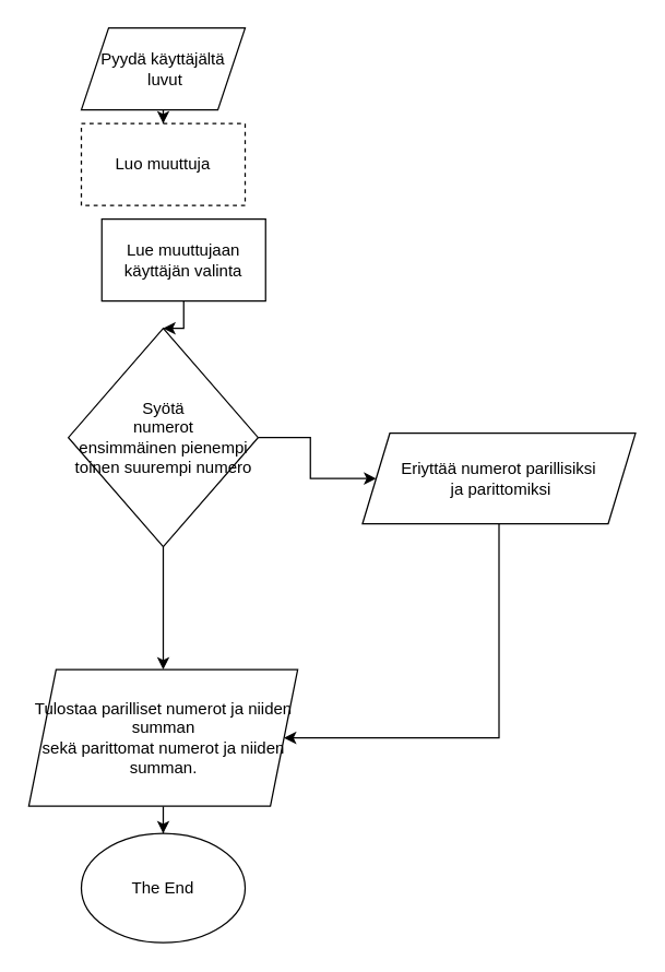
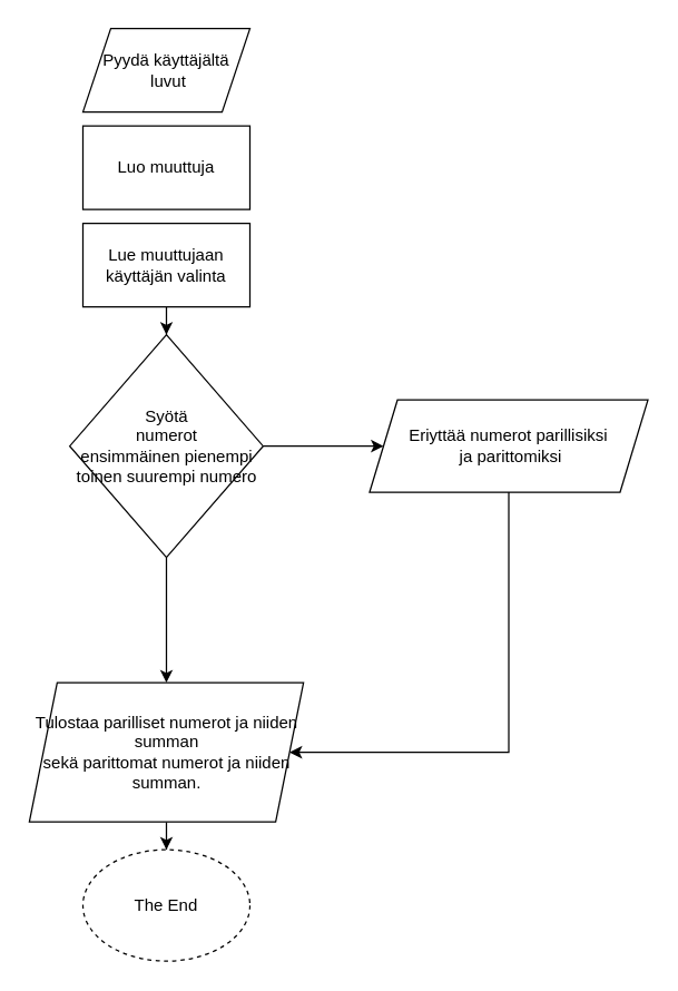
  <mxCell id="0" />
  <mxCell id="1" parent="0" />
- <mxCell id="2" value="" style="edgeStyle=orthogonalEdgeStyle;rounded=0;orthogonalLoop=1;jettySize=auto;html=1;" parent="1" source="3" target="4" edge="1"><mxGeometry relative="1" as="geometry" /></mxCell>
  <mxCell id="3" value="&lt;div&gt;Pyydä käyttäjältä&lt;/div&gt;&lt;div&gt;&amp;nbsp;luvut&lt;br&gt;&lt;/div&gt;" style="shape=parallelogram;perimeter=parallelogramPerimeter;whiteSpace=wrap;html=1;fixedSize=1;" parent="1" vertex="1"><mxGeometry x="59" y="20" width="120" height="60" as="geometry" /></mxCell>
- <mxCell id="4" value="Luo muuttuja" style="rounded=0;whiteSpace=wrap;html=1;dashed=1;" parent="1" vertex="1"><mxGeometry x="59" y="90" width="120" height="60" as="geometry" /></mxCell>
+ <mxCell id="4" value="Luo muuttuja" style="rounded=0;whiteSpace=wrap;html=1;" parent="1" vertex="1"><mxGeometry x="59" y="90" width="120" height="60" as="geometry" /></mxCell>
  <mxCell id="5" value="" style="edgeStyle=orthogonalEdgeStyle;rounded=0;orthogonalLoop=1;jettySize=auto;html=1;" parent="1" source="6" target="9" edge="1"><mxGeometry relative="1" as="geometry" /></mxCell>
- <mxCell id="6" value="&lt;div&gt;Lue muuttujaan&lt;/div&gt;&lt;div&gt;käyttäjän valinta&lt;br&gt;&lt;/div&gt;" style="rounded=0;whiteSpace=wrap;html=1;" parent="1" vertex="1"><mxGeometry x="74" y="160" width="120" height="60" as="geometry" /></mxCell>
+ <mxCell id="6" value="&lt;div&gt;Lue muuttujaan&lt;/div&gt;&lt;div&gt;käyttäjän valinta&lt;br&gt;&lt;/div&gt;" style="rounded=0;whiteSpace=wrap;html=1;" parent="1" vertex="1"><mxGeometry x="59" y="160" width="120" height="60" as="geometry" /></mxCell>
  <mxCell id="7" value="" style="edgeStyle=orthogonalEdgeStyle;rounded=0;orthogonalLoop=1;jettySize=auto;html=1;" parent="1" source="9" target="11" edge="1"><mxGeometry relative="1" as="geometry" /></mxCell>
  <mxCell id="8" value="" style="edgeStyle=orthogonalEdgeStyle;rounded=0;orthogonalLoop=1;jettySize=auto;html=1;" edge="1" parent="1" source="9" target="14"><mxGeometry relative="1" as="geometry" /></mxCell>
  <mxCell id="9" value="&lt;div&gt;Syötä&lt;/div&gt;&lt;div&gt;numerot&lt;/div&gt;&lt;div&gt;ensimmäinen pienempi&lt;/div&gt;&lt;div&gt;toinen suurempi numero&lt;br&gt;&lt;/div&gt;" style="rhombus;whiteSpace=wrap;html=1;" parent="1" vertex="1"><mxGeometry x="49.5" y="240" width="139" height="160" as="geometry" /></mxCell>
  <mxCell id="10" value="" style="edgeStyle=orthogonalEdgeStyle;rounded=0;orthogonalLoop=1;jettySize=auto;html=1;" parent="1" source="11" target="12" edge="1"><mxGeometry relative="1" as="geometry" /></mxCell>
  <mxCell id="11" value="&lt;div&gt;Tulostaa parilliset numerot ja niiden summan&lt;/div&gt;&lt;div&gt;sekä parittomat numerot ja niiden summan.&lt;br&gt;&lt;/div&gt;" style="shape=parallelogram;perimeter=parallelogramPerimeter;whiteSpace=wrap;html=1;fixedSize=1;" parent="1" vertex="1"><mxGeometry x="20.5" y="490" width="197" height="100" as="geometry" /></mxCell>
- <mxCell id="12" value="The End" style="ellipse;whiteSpace=wrap;html=1;" parent="1" vertex="1"><mxGeometry x="59" y="610" width="120" height="80" as="geometry" /></mxCell>
+ <mxCell id="12" value="The End" style="ellipse;whiteSpace=wrap;html=1;dashed=1;" parent="1" vertex="1"><mxGeometry x="59" y="610" width="120" height="80" as="geometry" /></mxCell>
  <mxCell id="13" value="" style="edgeStyle=orthogonalEdgeStyle;rounded=0;orthogonalLoop=1;jettySize=auto;html=1;exitX=0.5;exitY=1;exitDx=0;exitDy=0;" edge="1" parent="1" source="14"><mxGeometry relative="1" as="geometry"><mxPoint x="207.5" y="540" as="targetPoint" /><Array as="points"><mxPoint x="365" y="540" /></Array></mxGeometry></mxCell>
- <mxCell id="14" value="&lt;div&gt;Eriyttää numerot parillisiksi&lt;/div&gt;&lt;div&gt;&amp;nbsp;ja parittomiksi&lt;/div&gt;" style="shape=parallelogram;perimeter=parallelogramPerimeter;whiteSpace=wrap;html=1;fixedSize=1;" vertex="1" parent="1"><mxGeometry x="265" y="316.88" width="200" height="66.25" as="geometry" /></mxCell>
+ <mxCell id="14" value="&lt;div&gt;Eriyttää numerot parillisiksi&lt;/div&gt;&lt;div&gt;&amp;nbsp;ja parittomiksi&lt;/div&gt;" style="shape=parallelogram;perimeter=parallelogramPerimeter;whiteSpace=wrap;html=1;fixedSize=1;" vertex="1" parent="1"><mxGeometry x="265" y="286.88" width="200" height="66.25" as="geometry" /></mxCell>
